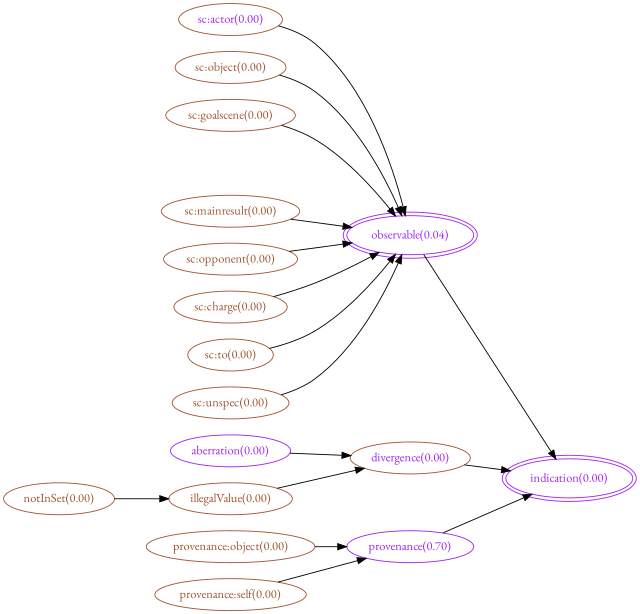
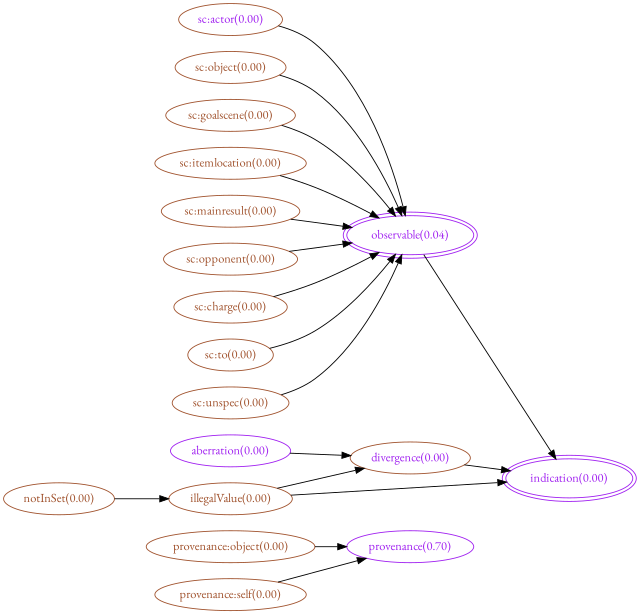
  digraph {
    fontname="EB Garamond"
    rankdir=LR
    node [color=sienna fontcolor=sienna fontname="EB Garamond" shape=ellipse]
    edge [fontname="EB Garamond"]
    n1 [color=purple fontcolor=purple label="provenance(0.70)"]
    "provenance:object(0.00)"
    "indication(0.00)" [color=purple fontcolor=purple peripheries=2]
    "provenance:self(0.00)"
    "sc:actor(0.00)" [fontcolor=purple]
    n6 [color=purple fontcolor=purple label="observable(0.04)" peripheries=2]
    "sc:object(0.00)"
    "sc:goalscene(0.00)"
+   "sc:itemlocation(0.00)"
    "sc:mainresult(0.00)"
    "sc:opponent(0.00)"
    "sc:charge(0.00)"
    "sc:to(0.00)"
    "sc:unspec(0.00)"
    "divergence(0.00)" [fontcolor=purple]
    "aberration(0.00)" [color=purple fontcolor=purple]
    "notInSet(0.00)"
    "illegalValue(0.00)"
-   n1 -> "indication(0.00)"
+   "illegalValue(0.00)" -> "indication(0.00)"
    "provenance:object(0.00)" -> n1
    "provenance:self(0.00)" -> n1
    "sc:actor(0.00)" -> n6
    n6 -> "indication(0.00)"
    "sc:object(0.00)" -> n6
    "sc:goalscene(0.00)" -> n6
+   "sc:itemlocation(0.00)" -> n6
    "sc:mainresult(0.00)" -> n6
    "sc:opponent(0.00)" -> n6
    "sc:charge(0.00)" -> n6
    "sc:to(0.00)" -> n6
    "sc:unspec(0.00)" -> n6
    "divergence(0.00)" -> "indication(0.00)"
    "aberration(0.00)" -> "divergence(0.00)"
    "notInSet(0.00)" -> "illegalValue(0.00)"
    "illegalValue(0.00)" -> "divergence(0.00)"
  }
